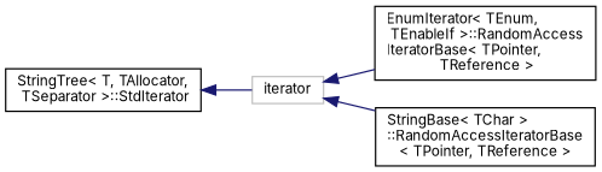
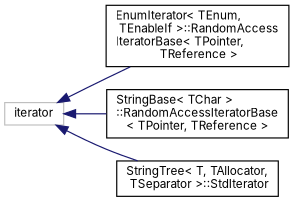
  digraph {
    rankdir=LR
    fontname=Inter
    node [color=black fillcolor=white fontname=Inter fontsize=10 shape=record style=filled]
    edge [color=midnightblue dir=back fontname=Inter fontsize=10 labelfontname=Helvetica labelfontsize=10 style=solid]
    n1 [color=grey75 height=0.2 label=iterator width=0.4]
    n2 [height=0.2 label="EnumIterator\< TEnum,\l TEnableIf \>::RandomAccess\lIteratorBase\< TPointer,\l TReference \>" width=0.4]
    n3 [height=0.2 label="StringBase\< TChar \>\l::RandomAccessIteratorBase\l\< TPointer, TReference \>" width=0.4]
    n4 [height=0.2 label="StringTree\< T, TAllocator,\l TSeparator \>::StdIterator" width=0.4]
    n1 -> n2
    n1 -> n3
-   n4 -> n1
+   n1 -> n4
  }
